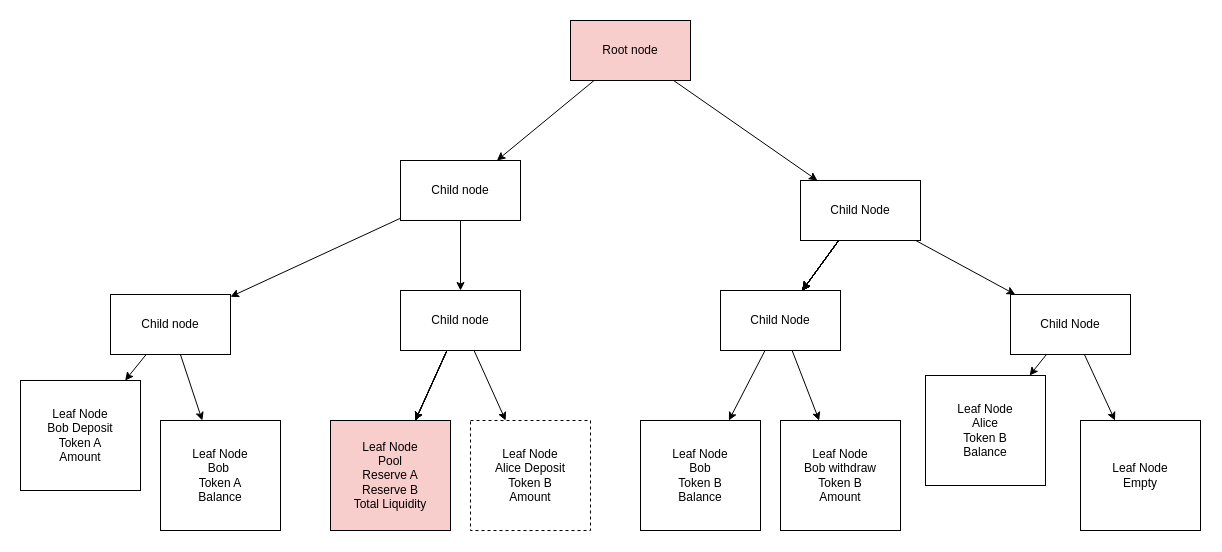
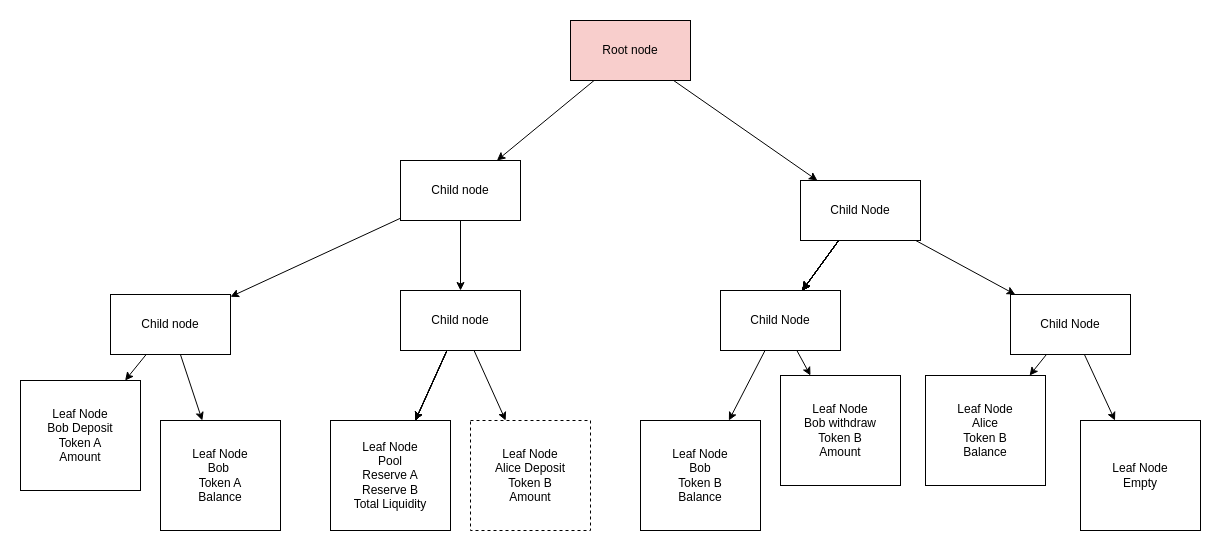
  <mxCell id="0" />
  <mxCell id="1" parent="0" />
  <mxCell id="2" value="" style="edgeStyle=none;html=1;" edge="1" parent="1" source="4" target="7"><mxGeometry relative="1" as="geometry" /></mxCell>
  <mxCell id="3" value="" style="edgeStyle=none;html=1;" edge="1" parent="1" source="4" target="22"><mxGeometry relative="1" as="geometry" /></mxCell>
  <mxCell id="4" value="Root node" style="rounded=0;whiteSpace=wrap;html=1;fillColor=#f8cecc;" vertex="1" parent="1"><mxGeometry x="570" y="20" width="120" height="60" as="geometry" /></mxCell>
  <mxCell id="5" value="" style="edgeStyle=none;html=1;" edge="1" parent="1" source="7" target="25"><mxGeometry relative="1" as="geometry" /></mxCell>
  <mxCell id="6" value="" style="edgeStyle=none;html=1;" edge="1" parent="1" source="7" target="32"><mxGeometry relative="1" as="geometry" /></mxCell>
  <mxCell id="7" value="Child node" style="rounded=0;whiteSpace=wrap;html=1;" vertex="1" parent="1"><mxGeometry x="400" y="160" width="120" height="60" as="geometry" /></mxCell>
  <mxCell id="8" value="" style="edgeStyle=none;html=1;" edge="1" parent="1" source="22" target="35"><mxGeometry relative="1" as="geometry" /></mxCell>
  <mxCell id="9" value="" style="edgeStyle=none;html=1;" edge="1" parent="1" source="22" target="35"><mxGeometry relative="1" as="geometry" /></mxCell>
  <mxCell id="10" value="" style="edgeStyle=none;html=1;" edge="1" parent="1" source="22" target="35"><mxGeometry relative="1" as="geometry" /></mxCell>
  <mxCell id="11" value="" style="edgeStyle=none;html=1;" edge="1" parent="1" source="22" target="35"><mxGeometry relative="1" as="geometry" /></mxCell>
  <mxCell id="12" value="" style="edgeStyle=none;html=1;" edge="1" parent="1" source="22" target="35"><mxGeometry relative="1" as="geometry" /></mxCell>
  <mxCell id="13" value="" style="edgeStyle=none;html=1;" edge="1" parent="1" source="22" target="35"><mxGeometry relative="1" as="geometry" /></mxCell>
  <mxCell id="14" value="" style="edgeStyle=none;html=1;" edge="1" parent="1" source="22" target="35"><mxGeometry relative="1" as="geometry" /></mxCell>
  <mxCell id="15" value="" style="edgeStyle=none;html=1;" edge="1" parent="1" source="22" target="35"><mxGeometry relative="1" as="geometry" /></mxCell>
  <mxCell id="16" value="" style="edgeStyle=none;html=1;" edge="1" parent="1" source="22" target="35"><mxGeometry relative="1" as="geometry" /></mxCell>
  <mxCell id="17" value="" style="edgeStyle=none;html=1;" edge="1" parent="1" source="22" target="35"><mxGeometry relative="1" as="geometry" /></mxCell>
  <mxCell id="18" value="" style="edgeStyle=none;html=1;" edge="1" parent="1" source="22" target="35"><mxGeometry relative="1" as="geometry" /></mxCell>
  <mxCell id="19" value="" style="edgeStyle=none;html=1;" edge="1" parent="1" source="22" target="35"><mxGeometry relative="1" as="geometry" /></mxCell>
  <mxCell id="20" value="" style="edgeStyle=none;html=1;" edge="1" parent="1" source="22" target="35"><mxGeometry relative="1" as="geometry" /></mxCell>
  <mxCell id="21" value="" style="edgeStyle=none;html=1;" edge="1" parent="1" source="22" target="38"><mxGeometry relative="1" as="geometry" /></mxCell>
  <mxCell id="22" value="Child Node" style="rounded=0;whiteSpace=wrap;html=1;" vertex="1" parent="1"><mxGeometry x="800" y="180" width="120" height="60" as="geometry" /></mxCell>
  <mxCell id="23" value="" style="edgeStyle=none;html=1;" edge="1" parent="1" source="25" target="39"><mxGeometry relative="1" as="geometry" /></mxCell>
  <mxCell id="24" value="" style="edgeStyle=none;html=1;" edge="1" parent="1" source="25" target="40"><mxGeometry relative="1" as="geometry" /></mxCell>
  <mxCell id="25" value="Child node" style="rounded=0;whiteSpace=wrap;html=1;" vertex="1" parent="1"><mxGeometry x="110" y="294" width="120" height="60" as="geometry" /></mxCell>
  <mxCell id="26" value="" style="edgeStyle=none;html=1;" edge="1" parent="1" source="32" target="41"><mxGeometry relative="1" as="geometry" /></mxCell>
  <mxCell id="27" value="" style="edgeStyle=none;html=1;" edge="1" parent="1" source="32" target="41"><mxGeometry relative="1" as="geometry" /></mxCell>
  <mxCell id="28" value="" style="edgeStyle=none;html=1;" edge="1" parent="1" source="32" target="41"><mxGeometry relative="1" as="geometry" /></mxCell>
  <mxCell id="29" value="" style="edgeStyle=none;html=1;" edge="1" parent="1" source="32" target="41"><mxGeometry relative="1" as="geometry" /></mxCell>
  <mxCell id="30" value="" style="edgeStyle=none;html=1;" edge="1" parent="1" source="32" target="41"><mxGeometry relative="1" as="geometry" /></mxCell>
  <mxCell id="31" value="" style="edgeStyle=none;html=1;" edge="1" parent="1" source="32" target="42"><mxGeometry relative="1" as="geometry" /></mxCell>
  <mxCell id="32" value="Child node" style="rounded=0;whiteSpace=wrap;html=1;" vertex="1" parent="1"><mxGeometry x="400" y="290" width="120" height="60" as="geometry" /></mxCell>
  <mxCell id="33" value="" style="edgeStyle=none;html=1;" edge="1" parent="1" source="35" target="43"><mxGeometry relative="1" as="geometry" /></mxCell>
  <mxCell id="34" value="" style="edgeStyle=none;html=1;" edge="1" parent="1" source="35" target="44"><mxGeometry relative="1" as="geometry" /></mxCell>
  <mxCell id="35" value="Child Node" style="rounded=0;whiteSpace=wrap;html=1;" vertex="1" parent="1"><mxGeometry x="720" y="290" width="120" height="60" as="geometry" /></mxCell>
  <mxCell id="36" value="" style="edgeStyle=none;html=1;" edge="1" parent="1" source="38" target="45"><mxGeometry relative="1" as="geometry" /></mxCell>
  <mxCell id="37" value="" style="edgeStyle=none;html=1;" edge="1" parent="1" source="38" target="46"><mxGeometry relative="1" as="geometry" /></mxCell>
  <mxCell id="38" value="Child Node" style="rounded=0;whiteSpace=wrap;html=1;" vertex="1" parent="1"><mxGeometry x="1010" y="294" width="120" height="60" as="geometry" /></mxCell>
  <mxCell id="39" value="Leaf Node&lt;br&gt;Bob Deposit&lt;br&gt;Token A&lt;br&gt;Amount" style="rounded=0;whiteSpace=wrap;html=1;" vertex="1" parent="1"><mxGeometry x="20" y="380" width="120" height="110" as="geometry" /></mxCell>
  <mxCell id="40" value="Leaf Node&lt;br&gt;Bob&amp;nbsp;&lt;br&gt;Token A&lt;br&gt;Balance" style="rounded=0;whiteSpace=wrap;html=1;" vertex="1" parent="1"><mxGeometry x="160" y="420" width="120" height="110" as="geometry" /></mxCell>
- <mxCell id="41" value="Leaf Node&lt;br&gt;Pool&lt;br&gt;Reserve A&lt;br&gt;Reserve B&lt;br&gt;Total Liquidity" style="rounded=0;whiteSpace=wrap;html=1;fillColor=#f8cecc;" vertex="1" parent="1"><mxGeometry x="330" y="420" width="120" height="110" as="geometry" /></mxCell>
+ <mxCell id="41" value="Leaf Node&lt;br&gt;Pool&lt;br&gt;Reserve A&lt;br&gt;Reserve B&lt;br&gt;Total Liquidity" style="rounded=0;whiteSpace=wrap;html=1;" vertex="1" parent="1"><mxGeometry x="330" y="420" width="120" height="110" as="geometry" /></mxCell>
  <mxCell id="42" value="Leaf Node&lt;br&gt;Alice Deposit&lt;br&gt;Token B&lt;br&gt;Amount" style="rounded=0;whiteSpace=wrap;html=1;dashed=1;" vertex="1" parent="1"><mxGeometry x="470" y="420" width="120" height="110" as="geometry" /></mxCell>
- <mxCell id="43" value="Leaf Node&lt;br&gt;Bob withdraw&lt;br&gt;Token B&lt;br&gt;Amount" style="rounded=0;whiteSpace=wrap;html=1;" vertex="1" parent="1"><mxGeometry x="780" y="420" width="120" height="110" as="geometry" /></mxCell>
+ <mxCell id="43" value="Leaf Node&lt;br&gt;Bob withdraw&lt;br&gt;Token B&lt;br&gt;Amount" style="rounded=0;whiteSpace=wrap;html=1;" vertex="1" parent="1"><mxGeometry x="780" y="375" width="120" height="110" as="geometry" /></mxCell>
  <mxCell id="44" value="Leaf Node&lt;br&gt;Bob&lt;br&gt;Token B&lt;br&gt;Balance" style="rounded=0;whiteSpace=wrap;html=1;" vertex="1" parent="1"><mxGeometry x="640" y="420" width="120" height="110" as="geometry" /></mxCell>
  <mxCell id="45" value="Leaf Node&lt;br&gt;Alice&lt;br&gt;Token B&lt;br&gt;Balance" style="rounded=0;whiteSpace=wrap;html=1;" vertex="1" parent="1"><mxGeometry x="925" y="375" width="120" height="110" as="geometry" /></mxCell>
  <mxCell id="46" value="Leaf Node&lt;br&gt;Empty" style="rounded=0;whiteSpace=wrap;html=1;" vertex="1" parent="1"><mxGeometry x="1080" y="420" width="120" height="110" as="geometry" /></mxCell>
